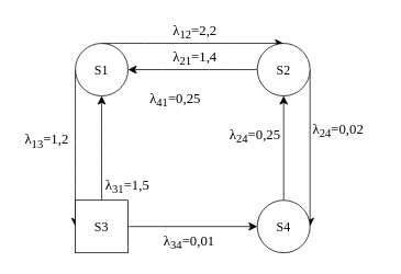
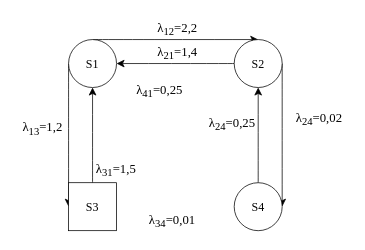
  <mxCell id="0" />
  <mxCell id="1" parent="0" />
  <mxCell id="2" style="edgeStyle=none;curved=1;rounded=0;orthogonalLoop=1;jettySize=auto;html=1;exitX=0.5;exitY=0;exitDx=0;exitDy=0;entryX=0.5;entryY=0;entryDx=0;entryDy=0;fontSize=12;startSize=8;endSize=8;" edge="1" parent="1" source="4" target="7"><mxGeometry relative="1" as="geometry" /></mxCell>
  <mxCell id="3" style="edgeStyle=none;curved=1;rounded=0;orthogonalLoop=1;jettySize=auto;html=1;exitX=0;exitY=0.5;exitDx=0;exitDy=0;entryX=0;entryY=0.5;entryDx=0;entryDy=0;fontSize=12;startSize=8;endSize=8;" edge="1" parent="1" source="4" target="10"><mxGeometry relative="1" as="geometry" /></mxCell>
  <mxCell id="4" value="&lt;font face=&quot;Times New Roman&quot;&gt;S1&lt;/font&gt;" style="ellipse;whiteSpace=wrap;html=1;aspect=fixed;fontSize=16;" vertex="1" parent="1"><mxGeometry x="91" y="52" width="64" height="64" as="geometry" /></mxCell>
  <mxCell id="5" style="edgeStyle=none;curved=1;rounded=0;orthogonalLoop=1;jettySize=auto;html=1;exitX=0;exitY=0.5;exitDx=0;exitDy=0;entryX=1;entryY=0.5;entryDx=0;entryDy=0;fontSize=12;startSize=8;endSize=8;" edge="1" parent="1" source="7" target="4"><mxGeometry relative="1" as="geometry" /></mxCell>
  <mxCell id="6" style="edgeStyle=none;curved=1;rounded=0;orthogonalLoop=1;jettySize=auto;html=1;exitX=1;exitY=0.5;exitDx=0;exitDy=0;entryX=1;entryY=0.5;entryDx=0;entryDy=0;fontSize=12;startSize=8;endSize=8;" edge="1" parent="1" source="7" target="12"><mxGeometry relative="1" as="geometry" /></mxCell>
  <mxCell id="7" value="&lt;font face=&quot;Times New Roman&quot;&gt;S2&lt;/font&gt;" style="ellipse;whiteSpace=wrap;html=1;aspect=fixed;fontSize=16;" vertex="1" parent="1"><mxGeometry x="312" y="52" width="64" height="64" as="geometry" /></mxCell>
  <mxCell id="8" style="edgeStyle=none;curved=1;rounded=0;orthogonalLoop=1;jettySize=auto;html=1;exitX=0.5;exitY=0;exitDx=0;exitDy=0;entryX=0.5;entryY=1;entryDx=0;entryDy=0;fontSize=12;startSize=8;endSize=8;" edge="1" parent="1" source="10" target="4"><mxGeometry relative="1" as="geometry" /></mxCell>
- <mxCell id="9" style="edgeStyle=none;curved=1;rounded=0;orthogonalLoop=1;jettySize=auto;html=1;exitX=1;exitY=0.5;exitDx=0;exitDy=0;fontSize=12;startSize=8;endSize=8;" edge="1" parent="1" source="10" target="12"><mxGeometry relative="1" as="geometry" /></mxCell>
  <mxCell id="10" value="&lt;font face=&quot;Times New Roman&quot;&gt;S3&lt;/font&gt;" style="whiteSpace=wrap;html=1;aspect=fixed;fontSize=16;rounded=0;" vertex="1" parent="1"><mxGeometry x="91" y="243" width="64" height="64" as="geometry" /></mxCell>
  <mxCell id="11" style="edgeStyle=none;curved=1;rounded=0;orthogonalLoop=1;jettySize=auto;html=1;exitX=0.5;exitY=0;exitDx=0;exitDy=0;entryX=0.5;entryY=1;entryDx=0;entryDy=0;fontSize=12;startSize=8;endSize=8;" edge="1" parent="1" source="12" target="7"><mxGeometry relative="1" as="geometry" /></mxCell>
  <mxCell id="12" value="&lt;font face=&quot;Times New Roman&quot;&gt;S4&lt;/font&gt;" style="ellipse;whiteSpace=wrap;html=1;aspect=fixed;fontSize=16;" vertex="1" parent="1"><mxGeometry x="312" y="243" width="64" height="64" as="geometry" /></mxCell>
  <mxCell id="13" value="&lt;p style=&quot;margin: 0px; font-variant-numeric: normal; font-variant-east-asian: normal; font-variant-alternates: normal; font-kerning: auto; font-optical-sizing: auto; font-feature-settings: normal; font-variation-settings: normal; font-stretch: normal; line-height: normal; font-family: &amp;quot;Times New Roman&amp;quot;; text-align: start; font-size: 17px;&quot; class=&quot;p1&quot;&gt;λ&lt;span style=&quot;font-variant-numeric: normal; font-variant-east-asian: normal; font-variant-alternates: normal; font-kerning: auto; font-optical-sizing: auto; font-feature-settings: normal; font-variation-settings: normal; font-stretch: normal; line-height: normal;&quot; class=&quot;s1&quot;&gt;&lt;sub&gt;12&lt;/sub&gt;&lt;/span&gt;=2,2&lt;/p&gt;" style="text;html=1;align=center;verticalAlign=middle;resizable=0;points=[];autosize=1;strokeColor=none;fillColor=none;fontSize=16;" vertex="1" parent="1"><mxGeometry x="200" y="20" width="71" height="35" as="geometry" /></mxCell>
  <mxCell id="14" value="&lt;p style=&quot;margin: 0px; font-variant-numeric: normal; font-variant-east-asian: normal; font-variant-alternates: normal; font-kerning: auto; font-optical-sizing: auto; font-feature-settings: normal; font-variation-settings: normal; font-stretch: normal; line-height: normal; font-family: &amp;quot;Times New Roman&amp;quot;; text-align: start; font-size: 17px;&quot; class=&quot;p1&quot;&gt;λ&lt;span style=&quot;font-variant-numeric: normal; font-variant-east-asian: normal; font-variant-alternates: normal; font-kerning: auto; font-optical-sizing: auto; font-feature-settings: normal; font-variation-settings: normal; font-stretch: normal; line-height: normal;&quot; class=&quot;s1&quot;&gt;&lt;sub&gt;13&lt;/sub&gt;&lt;/span&gt;=1,2&lt;/p&gt;" style="text;html=1;align=center;verticalAlign=middle;resizable=0;points=[];autosize=1;strokeColor=none;fillColor=none;fontSize=16;" vertex="1" parent="1"><mxGeometry x="20" y="153" width="71" height="35" as="geometry" /></mxCell>
  <mxCell id="15" value="&lt;p style=&quot;margin: 0px; font-variant-numeric: normal; font-variant-east-asian: normal; font-variant-alternates: normal; font-kerning: auto; font-optical-sizing: auto; font-feature-settings: normal; font-variation-settings: normal; font-stretch: normal; line-height: normal; font-family: &amp;quot;Times New Roman&amp;quot;; text-align: start; font-size: 17px;&quot; class=&quot;p1&quot;&gt;λ&lt;span style=&quot;font-variant-numeric: normal; font-variant-east-asian: normal; font-variant-alternates: normal; font-kerning: auto; font-optical-sizing: auto; font-feature-settings: normal; font-variation-settings: normal; font-stretch: normal; line-height: normal;&quot; class=&quot;s1&quot;&gt;&lt;sub&gt;31&lt;/sub&gt;&lt;/span&gt;=1,5&lt;/p&gt;" style="text;html=1;align=center;verticalAlign=middle;resizable=0;points=[];autosize=1;strokeColor=none;fillColor=none;fontSize=16;rotation=0;" vertex="1" parent="1"><mxGeometry x="118" y="208" width="71" height="35" as="geometry" /></mxCell>
  <mxCell id="16" value="&lt;p style=&quot;margin: 0px; font-variant-numeric: normal; font-variant-east-asian: normal; font-variant-alternates: normal; font-kerning: auto; font-optical-sizing: auto; font-feature-settings: normal; font-variation-settings: normal; font-stretch: normal; line-height: normal; font-family: &amp;quot;Times New Roman&amp;quot;; text-align: start; font-size: 17px;&quot; class=&quot;p1&quot;&gt;λ&lt;span style=&quot;font-variant-numeric: normal; font-variant-east-asian: normal; font-variant-alternates: normal; font-kerning: auto; font-optical-sizing: auto; font-feature-settings: normal; font-variation-settings: normal; font-stretch: normal; line-height: normal;&quot; class=&quot;s1&quot;&gt;&lt;sub&gt;21&lt;/sub&gt;&lt;/span&gt;=1,4&lt;/p&gt;" style="text;html=1;align=center;verticalAlign=middle;resizable=0;points=[];autosize=1;strokeColor=none;fillColor=none;fontSize=16;" vertex="1" parent="1"><mxGeometry x="200" y="52" width="71" height="35" as="geometry" /></mxCell>
- <mxCell id="17" value="&lt;p style=&quot;margin: 0px; font-variant-numeric: normal; font-variant-east-asian: normal; font-variant-alternates: normal; font-kerning: auto; font-optical-sizing: auto; font-feature-settings: normal; font-variation-settings: normal; font-stretch: normal; line-height: normal; font-family: &amp;quot;Times New Roman&amp;quot;; text-align: start; font-size: 17px;&quot; class=&quot;p1&quot;&gt;λ&lt;span style=&quot;font-variant-numeric: normal; font-variant-east-asian: normal; font-variant-alternates: normal; font-kerning: auto; font-optical-sizing: auto; font-feature-settings: normal; font-variation-settings: normal; font-stretch: normal; line-height: normal;&quot; class=&quot;s1&quot;&gt;&lt;sub&gt;24&lt;/sub&gt;&lt;/span&gt;=0,02&lt;/p&gt;" style="text;html=1;align=center;verticalAlign=middle;resizable=0;points=[];autosize=1;strokeColor=none;fillColor=none;fontSize=16;" vertex="1" parent="1"><mxGeometry x="370" y="140" width="80" height="35" as="geometry" /></mxCell>
+ <mxCell id="17" value="&lt;p style=&quot;margin: 0px; font-variant-numeric: normal; font-variant-east-asian: normal; font-variant-alternates: normal; font-kerning: auto; font-optical-sizing: auto; font-feature-settings: normal; font-variation-settings: normal; font-stretch: normal; line-height: normal; font-family: &amp;quot;Times New Roman&amp;quot;; text-align: start; font-size: 17px;&quot; class=&quot;p1&quot;&gt;λ&lt;span style=&quot;font-variant-numeric: normal; font-variant-east-asian: normal; font-variant-alternates: normal; font-kerning: auto; font-optical-sizing: auto; font-feature-settings: normal; font-variation-settings: normal; font-stretch: normal; line-height: normal;&quot; class=&quot;s1&quot;&gt;&lt;sub&gt;24&lt;/sub&gt;&lt;/span&gt;=0,02&lt;/p&gt;" style="text;html=1;align=center;verticalAlign=middle;resizable=0;points=[];autosize=1;strokeColor=none;fillColor=none;fontSize=16;" vertex="1" parent="1"><mxGeometry x="385" y="140" width="80" height="35" as="geometry" /></mxCell>
  <mxCell id="18" value="&lt;p style=&quot;margin: 0px; font-variant-numeric: normal; font-variant-east-asian: normal; font-variant-alternates: normal; font-kerning: auto; font-optical-sizing: auto; font-feature-settings: normal; font-variation-settings: normal; font-stretch: normal; line-height: normal; font-family: &amp;quot;Times New Roman&amp;quot;; text-align: start; font-size: 17px;&quot; class=&quot;p1&quot;&gt;λ&lt;span style=&quot;font-variant-numeric: normal; font-variant-east-asian: normal; font-variant-alternates: normal; font-kerning: auto; font-optical-sizing: auto; font-feature-settings: normal; font-variation-settings: normal; font-stretch: normal; line-height: normal;&quot; class=&quot;s1&quot;&gt;&lt;sub&gt;34&lt;/sub&gt;&lt;/span&gt;=0,01&lt;/p&gt;" style="text;html=1;align=center;verticalAlign=middle;resizable=0;points=[];autosize=1;strokeColor=none;fillColor=none;fontSize=16;" vertex="1" parent="1"><mxGeometry x="189" y="276" width="80" height="35" as="geometry" /></mxCell>
  <mxCell id="19" value="&lt;p style=&quot;margin: 0px; font-variant-numeric: normal; font-variant-east-asian: normal; font-variant-alternates: normal; font-kerning: auto; font-optical-sizing: auto; font-feature-settings: normal; font-variation-settings: normal; font-stretch: normal; line-height: normal; font-family: &amp;quot;Times New Roman&amp;quot;; text-align: start; font-size: 17px;&quot; class=&quot;p1&quot;&gt;λ&lt;span style=&quot;font-variant-numeric: normal; font-variant-east-asian: normal; font-variant-alternates: normal; font-kerning: auto; font-optical-sizing: auto; font-feature-settings: normal; font-variation-settings: normal; font-stretch: normal; line-height: normal;&quot; class=&quot;s1&quot;&gt;&lt;sub&gt;41&lt;/sub&gt;&lt;/span&gt;=0,25&lt;/p&gt;" style="text;html=1;align=center;verticalAlign=middle;resizable=0;points=[];autosize=1;strokeColor=none;fillColor=none;fontSize=16;" vertex="1" parent="1"><mxGeometry x="172" y="103" width="80" height="35" as="geometry" /></mxCell>
  <mxCell id="20" value="&lt;p style=&quot;margin: 0px; font-variant-numeric: normal; font-variant-east-asian: normal; font-variant-alternates: normal; font-kerning: auto; font-optical-sizing: auto; font-feature-settings: normal; font-variation-settings: normal; font-stretch: normal; line-height: normal; font-family: &amp;quot;Times New Roman&amp;quot;; text-align: start; font-size: 17px;&quot; class=&quot;p1&quot;&gt;λ&lt;span style=&quot;font-variant-numeric: normal; font-variant-east-asian: normal; font-variant-alternates: normal; font-kerning: auto; font-optical-sizing: auto; font-feature-settings: normal; font-variation-settings: normal; font-stretch: normal; line-height: normal;&quot; class=&quot;s1&quot;&gt;&lt;sub&gt;24&lt;/sub&gt;&lt;/span&gt;=0,25&lt;/p&gt;" style="text;html=1;align=center;verticalAlign=middle;resizable=0;points=[];autosize=1;strokeColor=none;fillColor=none;fontSize=16;" vertex="1" parent="1"><mxGeometry x="269" y="147" width="80" height="35" as="geometry" /></mxCell>
